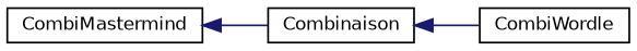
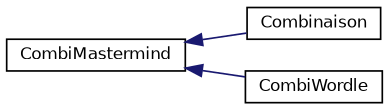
  digraph {
    rankdir=LR
    node [color=black fillcolor=white fontname=Helvetica fontsize=10 shape=record style=filled]
    edge [color=midnightblue dir=back fontname=Helvetica fontsize=10 labelfontname=Helvetica labelfontsize=10 style=solid]
    n1 [height=0.2 label=Combinaison width=0.4]
    n2 [height=0.2 label=CombiWordle width=0.4]
    n3 [height=0.2 label=CombiMastermind width=0.4]
-   n1 -> n2
+   n3 -> n2
    n3 -> n1
  }
